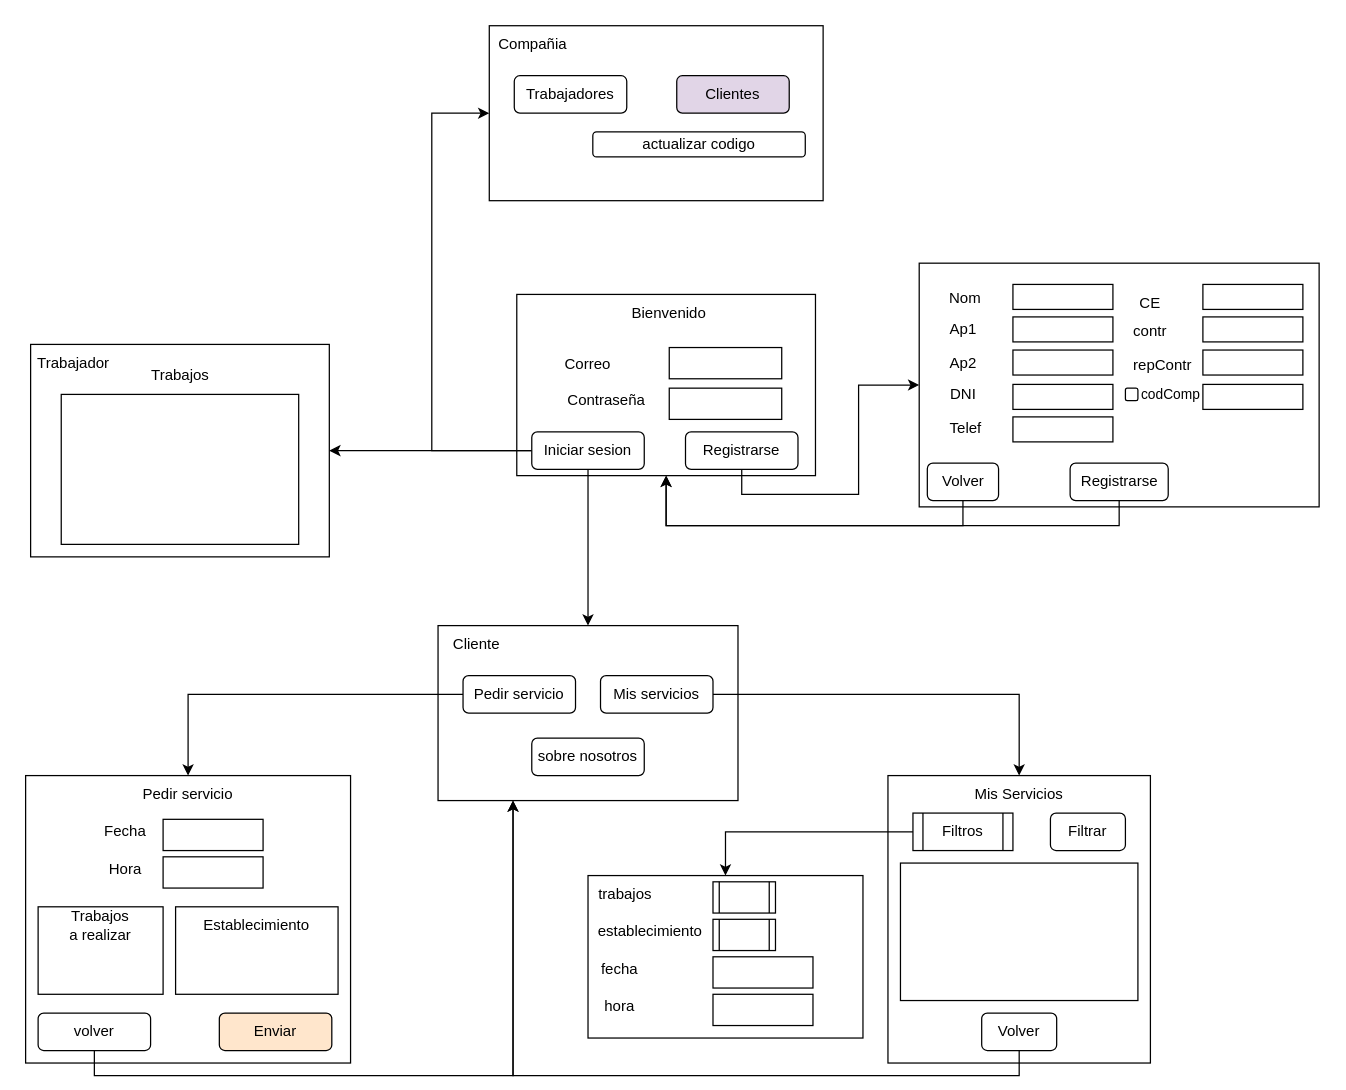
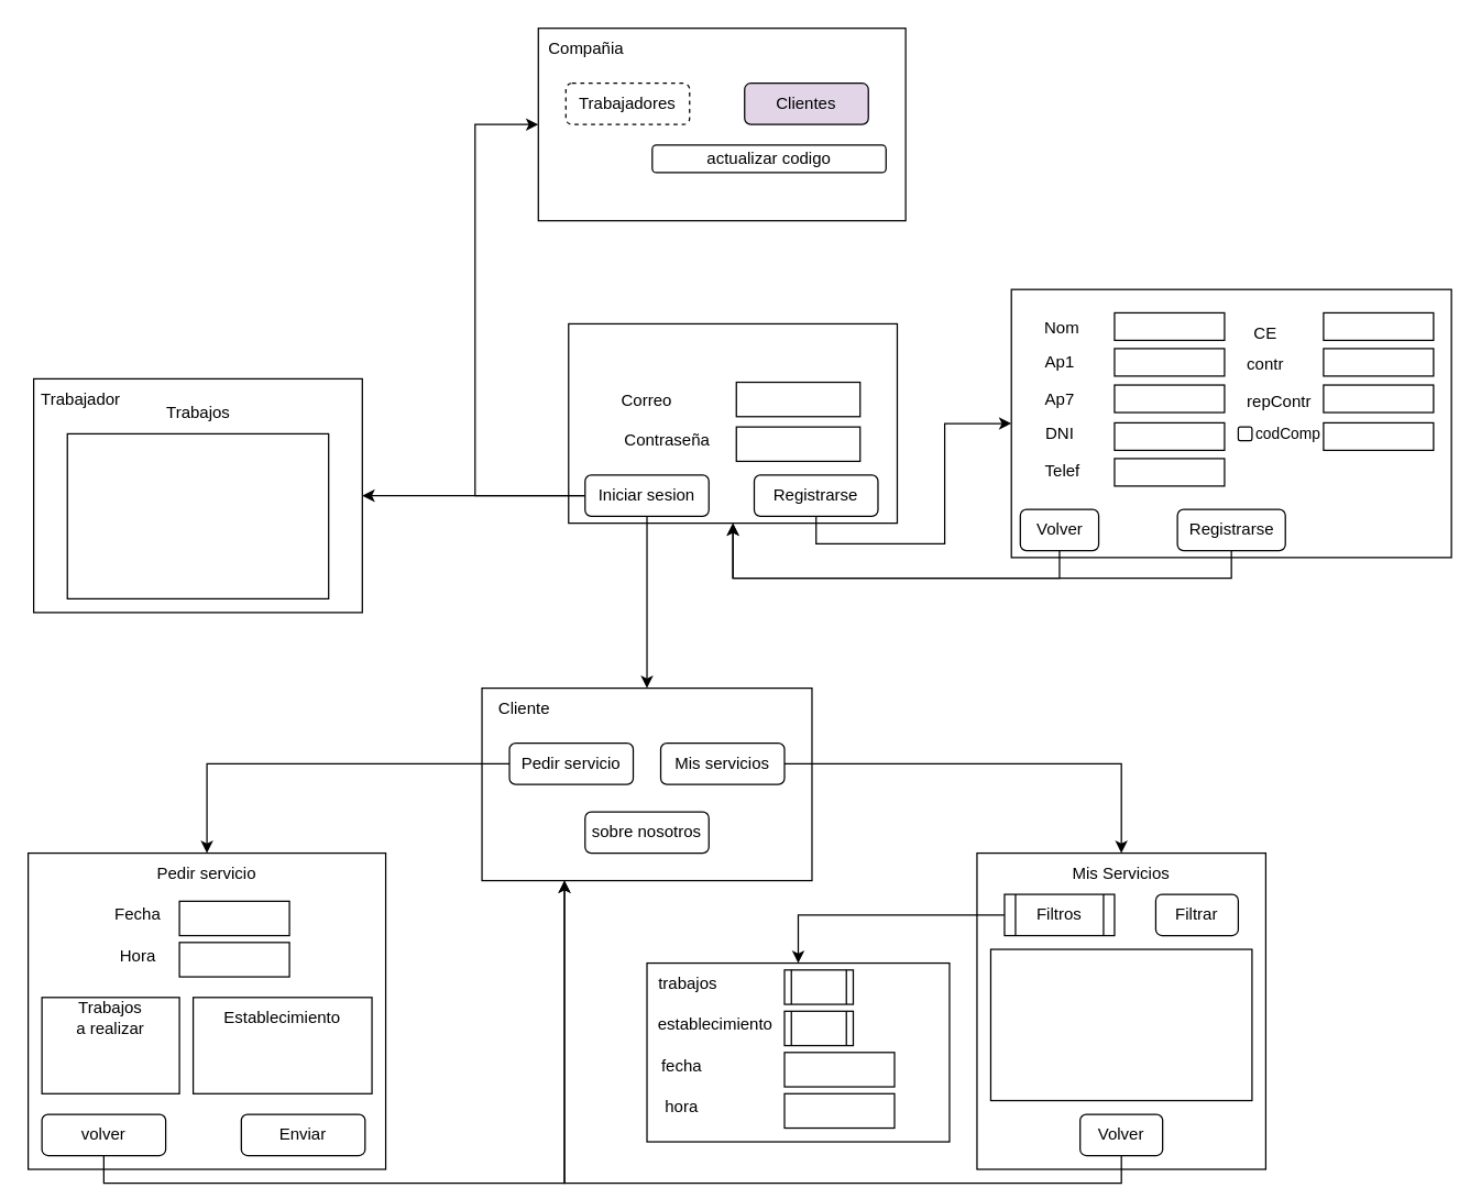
  <mxCell id="0" />
  <mxCell id="1" parent="0" />
  <mxCell id="2" value="" style="rounded=0;whiteSpace=wrap;html=1;" vertex="1" parent="1"><mxGeometry x="350" y="500" width="240" height="140" as="geometry" /></mxCell>
  <mxCell id="3" value="Cliente" style="text;html=1;align=center;verticalAlign=middle;whiteSpace=wrap;rounded=0;" vertex="1" parent="1"><mxGeometry x="351" y="500" width="60" height="30" as="geometry" /></mxCell>
  <mxCell id="4" style="edgeStyle=orthogonalEdgeStyle;rounded=0;orthogonalLoop=1;jettySize=auto;html=1;exitX=0;exitY=0.5;exitDx=0;exitDy=0;entryX=0.5;entryY=0;entryDx=0;entryDy=0;" edge="1" parent="1" source="5" target="10"><mxGeometry relative="1" as="geometry"><mxPoint x="170" y="630" as="targetPoint" /></mxGeometry></mxCell>
  <mxCell id="5" value="Pedir servicio" style="rounded=1;whiteSpace=wrap;html=1;" vertex="1" parent="1"><mxGeometry x="370" y="540" width="90" height="30" as="geometry" /></mxCell>
  <mxCell id="6" style="edgeStyle=orthogonalEdgeStyle;rounded=0;orthogonalLoop=1;jettySize=auto;html=1;exitX=1;exitY=0.5;exitDx=0;exitDy=0;entryX=0.5;entryY=0;entryDx=0;entryDy=0;" edge="1" parent="1" source="7" target="11"><mxGeometry relative="1" as="geometry" /></mxCell>
  <mxCell id="7" value="Mis servicios" style="rounded=1;whiteSpace=wrap;html=1;" vertex="1" parent="1"><mxGeometry x="480" y="540" width="90" height="30" as="geometry" /></mxCell>
  <mxCell id="8" value="sobre nosotros" style="rounded=1;whiteSpace=wrap;html=1;" vertex="1" parent="1"><mxGeometry x="425" y="590" width="90" height="30" as="geometry" /></mxCell>
  <mxCell id="9" style="edgeStyle=orthogonalEdgeStyle;rounded=0;orthogonalLoop=1;jettySize=auto;html=1;exitX=0.5;exitY=1;exitDx=0;exitDy=0;" edge="1" parent="1"><mxGeometry relative="1" as="geometry"><mxPoint x="470" y="649" as="sourcePoint" /><mxPoint x="470" y="649" as="targetPoint" /></mxGeometry></mxCell>
  <mxCell id="10" value="" style="rounded=0;whiteSpace=wrap;html=1;" vertex="1" parent="1"><mxGeometry x="20" y="620" width="260" height="230" as="geometry" /></mxCell>
  <mxCell id="11" value="" style="rounded=0;whiteSpace=wrap;html=1;" vertex="1" parent="1"><mxGeometry x="710" y="620" width="210" height="230" as="geometry" /></mxCell>
  <mxCell id="12" value="Pedir servicio" style="text;html=1;align=center;verticalAlign=middle;whiteSpace=wrap;rounded=0;" vertex="1" parent="1"><mxGeometry x="110" y="620" width="80" height="30" as="geometry" /></mxCell>
  <mxCell id="13" value="Mis Servicios" style="text;html=1;align=center;verticalAlign=middle;whiteSpace=wrap;rounded=0;" vertex="1" parent="1"><mxGeometry x="775" y="620" width="80" height="30" as="geometry" /></mxCell>
  <mxCell id="14" value="Fecha" style="text;html=1;align=center;verticalAlign=middle;whiteSpace=wrap;rounded=0;" vertex="1" parent="1"><mxGeometry x="70" y="650" width="60" height="30" as="geometry" /></mxCell>
  <mxCell id="15" value="Hora" style="text;html=1;align=center;verticalAlign=middle;whiteSpace=wrap;rounded=0;" vertex="1" parent="1"><mxGeometry x="70" y="680" width="60" height="30" as="geometry" /></mxCell>
  <mxCell id="16" value="" style="rounded=0;whiteSpace=wrap;html=1;" vertex="1" parent="1"><mxGeometry x="30" y="725" width="100" height="70" as="geometry" /></mxCell>
  <mxCell id="17" value="Trabajos&lt;div&gt;a realizar&lt;/div&gt;" style="text;html=1;align=center;verticalAlign=middle;whiteSpace=wrap;rounded=0;" vertex="1" parent="1"><mxGeometry x="50" y="725" width="60" height="30" as="geometry" /></mxCell>
  <mxCell id="18" value="" style="rounded=0;whiteSpace=wrap;html=1;" vertex="1" parent="1"><mxGeometry x="140" y="725" width="130" height="70" as="geometry" /></mxCell>
  <mxCell id="19" value="Establecimiento" style="text;html=1;align=center;verticalAlign=middle;whiteSpace=wrap;rounded=0;" vertex="1" parent="1"><mxGeometry x="175" y="725" width="60" height="30" as="geometry" /></mxCell>
  <mxCell id="20" style="edgeStyle=orthogonalEdgeStyle;rounded=0;orthogonalLoop=1;jettySize=auto;html=1;exitX=0.5;exitY=1;exitDx=0;exitDy=0;entryX=0.25;entryY=1;entryDx=0;entryDy=0;" edge="1" parent="1" source="21" target="2"><mxGeometry relative="1" as="geometry" /></mxCell>
  <mxCell id="21" value="volver" style="rounded=1;whiteSpace=wrap;html=1;" vertex="1" parent="1"><mxGeometry x="30" y="810" width="90" height="30" as="geometry" /></mxCell>
- <mxCell id="22" value="Enviar" style="rounded=1;whiteSpace=wrap;html=1;fillColor=#ffe6cc;" vertex="1" parent="1"><mxGeometry x="175" y="810" width="90" height="30" as="geometry" /></mxCell>
+ <mxCell id="22" value="Enviar" style="rounded=1;whiteSpace=wrap;html=1;" vertex="1" parent="1"><mxGeometry x="175" y="810" width="90" height="30" as="geometry" /></mxCell>
  <mxCell id="23" value="" style="rounded=0;whiteSpace=wrap;html=1;" vertex="1" parent="1"><mxGeometry x="720" y="690" width="190" height="110" as="geometry" /></mxCell>
  <mxCell id="24" value="Filtrar" style="rounded=1;whiteSpace=wrap;html=1;" vertex="1" parent="1"><mxGeometry x="840" y="650" width="60" height="30" as="geometry" /></mxCell>
  <mxCell id="25" style="edgeStyle=orthogonalEdgeStyle;rounded=0;orthogonalLoop=1;jettySize=auto;html=1;exitX=0;exitY=0.5;exitDx=0;exitDy=0;entryX=0.5;entryY=0;entryDx=0;entryDy=0;" edge="1" parent="1" source="26" target="27"><mxGeometry relative="1" as="geometry"><mxPoint x="630" y="740" as="targetPoint" /></mxGeometry></mxCell>
  <mxCell id="26" value="Filtros" style="shape=process;whiteSpace=wrap;html=1;backgroundOutline=1;" vertex="1" parent="1"><mxGeometry x="730" y="650" width="80" height="30" as="geometry" /></mxCell>
  <mxCell id="27" value="" style="rounded=0;whiteSpace=wrap;html=1;" vertex="1" parent="1"><mxGeometry x="470" y="700" width="220" height="130" as="geometry" /></mxCell>
  <mxCell id="28" value="trabajos" style="text;html=1;align=center;verticalAlign=middle;whiteSpace=wrap;rounded=0;" vertex="1" parent="1"><mxGeometry x="470" y="700" width="60" height="30" as="geometry" /></mxCell>
  <mxCell id="29" value="establecimiento" style="text;html=1;align=center;verticalAlign=middle;whiteSpace=wrap;rounded=0;" vertex="1" parent="1"><mxGeometry x="470" y="730" width="100" height="30" as="geometry" /></mxCell>
  <mxCell id="30" value="fecha" style="text;html=1;align=center;verticalAlign=middle;resizable=0;points=[];autosize=1;strokeColor=none;fillColor=none;" vertex="1" parent="1"><mxGeometry x="470" y="760" width="50" height="30" as="geometry" /></mxCell>
  <mxCell id="31" value="hora" style="text;html=1;align=center;verticalAlign=middle;resizable=0;points=[];autosize=1;strokeColor=none;fillColor=none;" vertex="1" parent="1"><mxGeometry x="470" y="790" width="50" height="30" as="geometry" /></mxCell>
  <mxCell id="32" value="" style="shape=process;whiteSpace=wrap;html=1;backgroundOutline=1;" vertex="1" parent="1"><mxGeometry x="570" y="705" width="50" height="25" as="geometry" /></mxCell>
  <mxCell id="33" value="" style="shape=process;whiteSpace=wrap;html=1;backgroundOutline=1;" vertex="1" parent="1"><mxGeometry x="570" y="735" width="50" height="25" as="geometry" /></mxCell>
  <mxCell id="34" value="" style="rounded=0;whiteSpace=wrap;html=1;" vertex="1" parent="1"><mxGeometry x="570" y="765" width="80" height="25" as="geometry" /></mxCell>
  <mxCell id="35" value="" style="rounded=0;whiteSpace=wrap;html=1;" vertex="1" parent="1"><mxGeometry x="570" y="795" width="80" height="25" as="geometry" /></mxCell>
  <mxCell id="36" value="" style="rounded=0;whiteSpace=wrap;html=1;" vertex="1" parent="1"><mxGeometry x="130" y="655" width="80" height="25" as="geometry" /></mxCell>
  <mxCell id="37" value="" style="rounded=0;whiteSpace=wrap;html=1;" vertex="1" parent="1"><mxGeometry x="130" y="685" width="80" height="25" as="geometry" /></mxCell>
  <mxCell id="38" value="" style="rounded=0;whiteSpace=wrap;html=1;" vertex="1" parent="1"><mxGeometry x="24" y="275" width="239" height="170" as="geometry" /></mxCell>
  <mxCell id="39" value="Trabajador" style="text;html=1;align=center;verticalAlign=middle;whiteSpace=wrap;rounded=0;" vertex="1" parent="1"><mxGeometry x="24" y="275" width="69" height="30" as="geometry" /></mxCell>
  <mxCell id="40" value="Trabajos" style="text;html=1;align=center;verticalAlign=middle;whiteSpace=wrap;rounded=0;" vertex="1" parent="1"><mxGeometry x="113.5" y="285" width="60" height="30" as="geometry" /></mxCell>
  <mxCell id="41" value="" style="rounded=0;whiteSpace=wrap;html=1;" vertex="1" parent="1"><mxGeometry x="48.5" y="315" width="190" height="120" as="geometry" /></mxCell>
  <mxCell id="42" value="" style="rounded=0;whiteSpace=wrap;html=1;" vertex="1" parent="1"><mxGeometry x="391" y="20" width="267.12" height="140" as="geometry" /></mxCell>
  <mxCell id="43" value="Compañia" style="text;html=1;align=center;verticalAlign=middle;whiteSpace=wrap;rounded=0;" vertex="1" parent="1"><mxGeometry x="391" y="20" width="70" height="30" as="geometry" /></mxCell>
- <mxCell id="44" value="Trabajadores" style="rounded=1;whiteSpace=wrap;html=1;" vertex="1" parent="1"><mxGeometry x="411" y="60" width="90" height="30" as="geometry" /></mxCell>
+ <mxCell id="44" value="Trabajadores" style="rounded=1;whiteSpace=wrap;html=1;dashed=1;" vertex="1" parent="1"><mxGeometry x="411" y="60" width="90" height="30" as="geometry" /></mxCell>
  <mxCell id="45" value="Clientes" style="rounded=1;whiteSpace=wrap;html=1;fillColor=#e1d5e7;" vertex="1" parent="1"><mxGeometry x="541" y="60" width="90" height="30" as="geometry" /></mxCell>
  <mxCell id="46" value="actualizar codigo" style="rounded=1;whiteSpace=wrap;html=1;" vertex="1" parent="1"><mxGeometry x="473.84" y="105" width="170" height="20" as="geometry" /></mxCell>
  <mxCell id="47" value="" style="rounded=0;whiteSpace=wrap;html=1;" vertex="1" parent="1"><mxGeometry x="413" y="235" width="239" height="145" as="geometry" /></mxCell>
  <mxCell id="48" value="Correo&lt;span style=&quot;color: rgba(0, 0, 0, 0); font-family: monospace; font-size: 0px; text-align: start; text-wrap: nowrap;&quot;&gt;%3CmxGraphModel%3E%3Croot%3E%3CmxCell%20id%3D%220%22%2F%3E%3CmxCell%20id%3D%221%22%20parent%3D%220%22%2F%3E%3CmxCell%20id%3D%222%22%20value%3D%22%22%20style%3D%22rounded%3D0%3BwhiteSpace%3Dwrap%3Bhtml%3D1%3B%22%20vertex%3D%221%22%20parent%3D%221%22%3E%3CmxGeometry%20x%3D%2231%22%20y%3D%2275%22%20width%3D%22239%22%20height%3D%22170%22%20as%3D%22geometry%22%2F%3E%3C%2FmxCell%3E%3C%2Froot%3E%3C%2FmxGraphModel%3E&lt;/span&gt;" style="text;html=1;align=center;verticalAlign=middle;whiteSpace=wrap;rounded=0;" vertex="1" parent="1"><mxGeometry x="440" y="276" width="60" height="30" as="geometry" /></mxCell>
  <mxCell id="49" value="Contraseña" style="text;html=1;align=center;verticalAlign=middle;whiteSpace=wrap;rounded=0;" vertex="1" parent="1"><mxGeometry x="445" y="305" width="80" height="30" as="geometry" /></mxCell>
  <mxCell id="50" value="" style="rounded=0;whiteSpace=wrap;html=1;" vertex="1" parent="1"><mxGeometry x="535" y="277.5" width="90" height="25" as="geometry" /></mxCell>
  <mxCell id="51" value="" style="rounded=0;whiteSpace=wrap;html=1;" vertex="1" parent="1"><mxGeometry x="535" y="310" width="90" height="25" as="geometry" /></mxCell>
- <mxCell id="52" value="Bienvenido" style="text;html=1;align=center;verticalAlign=middle;whiteSpace=wrap;rounded=0;" vertex="1" parent="1"><mxGeometry x="504.5" y="235" width="60" height="30" as="geometry" /></mxCell>
  <mxCell id="53" style="edgeStyle=orthogonalEdgeStyle;rounded=0;orthogonalLoop=1;jettySize=auto;html=1;exitX=0.5;exitY=1;exitDx=0;exitDy=0;" edge="1" parent="1" source="56" target="2"><mxGeometry relative="1" as="geometry" /></mxCell>
  <mxCell id="54" style="edgeStyle=orthogonalEdgeStyle;rounded=0;orthogonalLoop=1;jettySize=auto;html=1;exitX=0;exitY=0.5;exitDx=0;exitDy=0;entryX=1;entryY=0.5;entryDx=0;entryDy=0;" edge="1" parent="1" source="56" target="38"><mxGeometry relative="1" as="geometry" /></mxCell>
  <mxCell id="55" style="edgeStyle=orthogonalEdgeStyle;rounded=0;orthogonalLoop=1;jettySize=auto;html=1;exitX=0;exitY=0.5;exitDx=0;exitDy=0;entryX=0;entryY=0.5;entryDx=0;entryDy=0;" edge="1" parent="1" source="56" target="42"><mxGeometry relative="1" as="geometry"><Array as="points"><mxPoint x="345" y="360" /><mxPoint x="345" y="90" /></Array></mxGeometry></mxCell>
  <mxCell id="56" value="Iniciar sesion" style="rounded=1;whiteSpace=wrap;html=1;" vertex="1" parent="1"><mxGeometry x="425" y="345" width="90" height="30" as="geometry" /></mxCell>
  <mxCell id="57" style="edgeStyle=orthogonalEdgeStyle;rounded=0;orthogonalLoop=1;jettySize=auto;html=1;exitX=0.5;exitY=1;exitDx=0;exitDy=0;entryX=0;entryY=0.5;entryDx=0;entryDy=0;" edge="1" parent="1" source="58" target="59"><mxGeometry relative="1" as="geometry" /></mxCell>
  <mxCell id="58" value="Registrarse" style="rounded=1;whiteSpace=wrap;html=1;" vertex="1" parent="1"><mxGeometry x="548" y="345" width="90" height="30" as="geometry" /></mxCell>
  <mxCell id="59" value="" style="rounded=0;whiteSpace=wrap;html=1;" vertex="1" parent="1"><mxGeometry x="735" y="210" width="320" height="195" as="geometry" /></mxCell>
  <mxCell id="60" style="edgeStyle=orthogonalEdgeStyle;rounded=0;orthogonalLoop=1;jettySize=auto;html=1;exitX=0.5;exitY=1;exitDx=0;exitDy=0;entryX=0.5;entryY=1;entryDx=0;entryDy=0;" edge="1" parent="1" source="61" target="47"><mxGeometry relative="1" as="geometry" /></mxCell>
  <mxCell id="61" value="Volver" style="rounded=1;whiteSpace=wrap;html=1;" vertex="1" parent="1"><mxGeometry x="741.5" y="370" width="57" height="30" as="geometry" /></mxCell>
  <mxCell id="62" style="edgeStyle=orthogonalEdgeStyle;rounded=0;orthogonalLoop=1;jettySize=auto;html=1;exitX=0.5;exitY=1;exitDx=0;exitDy=0;entryX=0.5;entryY=1;entryDx=0;entryDy=0;" edge="1" parent="1" source="63" target="47"><mxGeometry relative="1" as="geometry" /></mxCell>
  <mxCell id="63" value="Registrarse" style="rounded=1;whiteSpace=wrap;html=1;" vertex="1" parent="1"><mxGeometry x="855.75" y="370" width="78.5" height="30" as="geometry" /></mxCell>
  <mxCell id="64" style="edgeStyle=orthogonalEdgeStyle;rounded=0;orthogonalLoop=1;jettySize=auto;html=1;exitX=0.5;exitY=1;exitDx=0;exitDy=0;entryX=0.25;entryY=1;entryDx=0;entryDy=0;" edge="1" parent="1" source="65" target="2"><mxGeometry relative="1" as="geometry" /></mxCell>
  <mxCell id="65" value="Volver" style="rounded=1;whiteSpace=wrap;html=1;" vertex="1" parent="1"><mxGeometry x="785" y="810" width="60" height="30" as="geometry" /></mxCell>
  <mxCell id="66" value="" style="rounded=0;whiteSpace=wrap;html=1;" vertex="1" parent="1"><mxGeometry x="810" y="227" width="80" height="20" as="geometry" /></mxCell>
  <mxCell id="67" value="" style="rounded=0;whiteSpace=wrap;html=1;" vertex="1" parent="1"><mxGeometry x="810" y="253" width="80" height="20" as="geometry" /></mxCell>
  <mxCell id="68" value="" style="rounded=0;whiteSpace=wrap;html=1;" vertex="1" parent="1"><mxGeometry x="810" y="279.5" width="80" height="20" as="geometry" /></mxCell>
  <mxCell id="69" value="" style="rounded=0;whiteSpace=wrap;html=1;" vertex="1" parent="1"><mxGeometry x="810" y="307" width="80" height="20" as="geometry" /></mxCell>
  <mxCell id="70" value="" style="rounded=0;whiteSpace=wrap;html=1;" vertex="1" parent="1"><mxGeometry x="810" y="333" width="80" height="20" as="geometry" /></mxCell>
  <mxCell id="71" value="" style="rounded=0;whiteSpace=wrap;html=1;" vertex="1" parent="1"><mxGeometry x="962" y="227" width="80" height="20" as="geometry" /></mxCell>
  <mxCell id="72" value="" style="rounded=0;whiteSpace=wrap;html=1;" vertex="1" parent="1"><mxGeometry x="962" y="253" width="80" height="20" as="geometry" /></mxCell>
  <mxCell id="73" value="" style="rounded=0;whiteSpace=wrap;html=1;" vertex="1" parent="1"><mxGeometry x="962" y="279.5" width="80" height="20" as="geometry" /></mxCell>
  <mxCell id="74" value="" style="rounded=0;whiteSpace=wrap;html=1;" vertex="1" parent="1"><mxGeometry x="962" y="307" width="80" height="20" as="geometry" /></mxCell>
  <mxCell id="75" value="" style="rounded=1;whiteSpace=wrap;html=1;" vertex="1" parent="1"><mxGeometry x="900" y="310" width="10" height="10" as="geometry" /></mxCell>
  <mxCell id="76" value="&lt;font style=&quot;font-size: 11px;&quot;&gt;codComp&lt;/font&gt;" style="text;html=1;align=center;verticalAlign=middle;whiteSpace=wrap;rounded=0;" vertex="1" parent="1"><mxGeometry x="904" y="298.75" width="65" height="32.5" as="geometry" /></mxCell>
  <mxCell id="77" value="contr" style="text;html=1;align=center;verticalAlign=middle;whiteSpace=wrap;rounded=0;" vertex="1" parent="1"><mxGeometry x="890" y="249.5" width="60" height="30" as="geometry" /></mxCell>
  <mxCell id="78" value="repContr" style="text;html=1;align=center;verticalAlign=middle;whiteSpace=wrap;rounded=0;" vertex="1" parent="1"><mxGeometry x="900" y="277" width="60" height="30" as="geometry" /></mxCell>
  <mxCell id="79" value="CE" style="text;html=1;align=center;verticalAlign=middle;whiteSpace=wrap;rounded=0;" vertex="1" parent="1"><mxGeometry x="890" y="227" width="60" height="30" as="geometry" /></mxCell>
  <mxCell id="80" value="Nom" style="text;html=1;align=center;verticalAlign=middle;whiteSpace=wrap;rounded=0;" vertex="1" parent="1"><mxGeometry x="741.5" y="223" width="60" height="30" as="geometry" /></mxCell>
  <mxCell id="81" value="Ap1" style="text;html=1;align=center;verticalAlign=middle;resizable=0;points=[];autosize=1;strokeColor=none;fillColor=none;" vertex="1" parent="1"><mxGeometry x="750" y="248" width="40" height="30" as="geometry" /></mxCell>
- <mxCell id="82" value="Ap2" style="text;html=1;align=center;verticalAlign=middle;resizable=0;points=[];autosize=1;strokeColor=none;fillColor=none;" vertex="1" parent="1"><mxGeometry x="750" y="274.5" width="40" height="30" as="geometry" /></mxCell>
+ <mxCell id="82" value="Ap7" style="text;html=1;align=center;verticalAlign=middle;resizable=0;points=[];autosize=1;strokeColor=none;fillColor=none;" vertex="1" parent="1"><mxGeometry x="750" y="274.5" width="40" height="30" as="geometry" /></mxCell>
  <mxCell id="83" value="DNI" style="text;html=1;align=center;verticalAlign=middle;resizable=0;points=[];autosize=1;strokeColor=none;fillColor=none;" vertex="1" parent="1"><mxGeometry x="750" y="300" width="40" height="30" as="geometry" /></mxCell>
  <mxCell id="84" value="Telef" style="text;html=1;align=center;verticalAlign=middle;resizable=0;points=[];autosize=1;strokeColor=none;fillColor=none;" vertex="1" parent="1"><mxGeometry x="746.5" y="327" width="50" height="30" as="geometry" /></mxCell>
